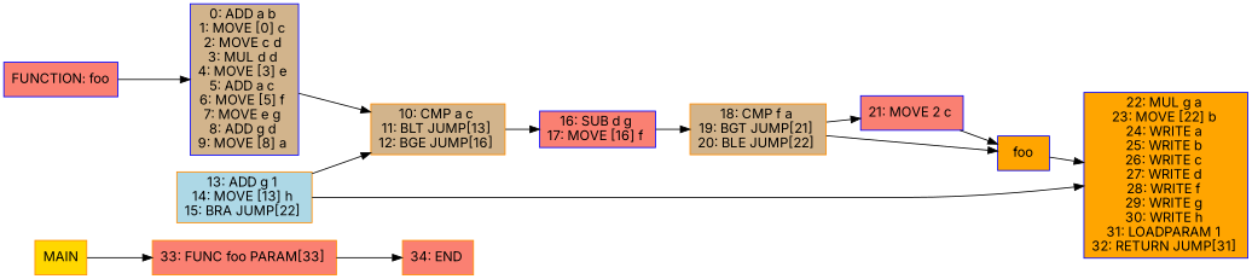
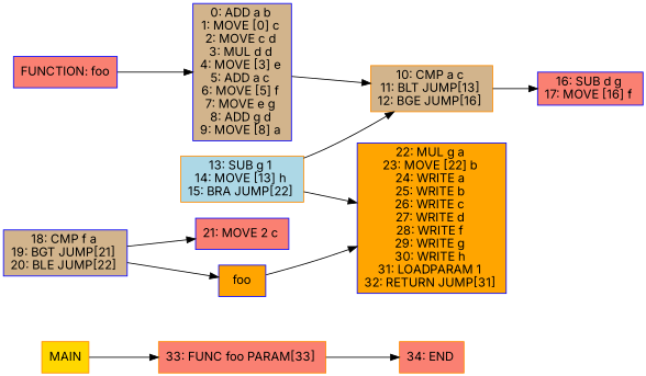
  digraph {
    fontname=Inter
    rankdir=LR
    node [color=darkorange fillcolor=salmon fontname=Inter shape=box style=filled]
    edge [fontname=Inter]
    n1 [fillcolor=gold label=MAIN]
    n2 [label="33: FUNC foo PARAM[33] \n"]
    n3 [label="34: END \n"]
    n4 [color=blue label="FUNCTION: foo"]
    n5 [color=blue fillcolor=tan label="0: ADD a b \n1: MOVE [0] c \n2: MOVE c d \n3: MUL d d \n4: MOVE [3] e \n5: ADD a c \n6: MOVE [5] f \n7: MOVE e g \n8: ADD g d \n9: MOVE [8] a \n"]
    n6 [fillcolor=tan label="10: CMP a c \n11: BLT JUMP[13] \n12: BGE JUMP[16] \n"]
    n7 [color=blue label="16: SUB d g \n17: MOVE [16] f \n"]
-   n8 [fillcolor=lightblue label="13: ADD g 1 \n14: MOVE [13] h \n15: BRA JUMP[22] \n"]
+   n8 [fillcolor=lightblue label="13: SUB g 1 \n14: MOVE [13] h \n15: BRA JUMP[22] \n"]
    n9 [color=blue fillcolor=orange label="22: MUL g a \n23: MOVE [22] b \n24: WRITE a \n25: WRITE b \n26: WRITE c \n27: WRITE d \n28: WRITE f \n29: WRITE g \n30: WRITE h \n31: LOADPARAM 1 \n32: RETURN JUMP[31] \n"]
-   n10 [fillcolor=tan label="18: CMP f a \n19: BGT JUMP[21] \n20: BLE JUMP[22] \n"]
+   n10 [color=blue fillcolor=tan label="18: CMP f a \n19: BGT JUMP[21] \n20: BLE JUMP[22] \n"]
    n11 [color=blue label="21: MOVE 2 c \n"]
    n12 [color=blue fillcolor=orange label=foo]
    n1 -> n2
    n2 -> n3
    n4 -> n5
    n5 -> n6
    n6 -> n7
-   n7 -> n10
    n8 -> n6
    n8 -> n9
    n10 -> n11
    n10 -> n12
-   n11 -> n12
    n12 -> n9
  }
